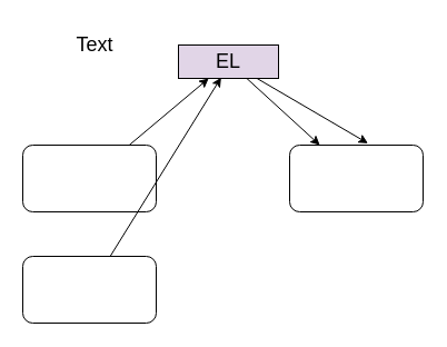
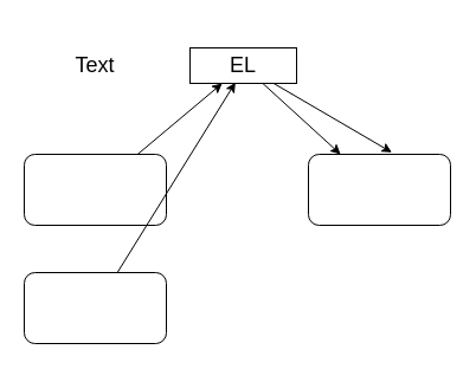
  <mxCell id="0" />
  <mxCell id="1" parent="0" />
  <mxCell id="2" style="edgeStyle=none;html=1;fontSize=18;" edge="1" parent="1" source="4" target="9"><mxGeometry relative="1" as="geometry" /></mxCell>
  <mxCell id="3" style="edgeStyle=none;html=1;entryX=0.587;entryY=-0.027;entryDx=0;entryDy=0;entryPerimeter=0;fontSize=18;" edge="1" parent="1" source="4" target="9"><mxGeometry relative="1" as="geometry" /></mxCell>
- <mxCell id="4" value="EL" style="rounded=0;whiteSpace=wrap;html=1;fontSize=18;fillColor=#e1d5e7;" vertex="1" parent="1"><mxGeometry x="160" y="40" width="90" height="30" as="geometry" /></mxCell>
+ <mxCell id="4" value="EL" style="rounded=0;whiteSpace=wrap;html=1;fontSize=18;" vertex="1" parent="1"><mxGeometry x="160" y="40" width="90" height="30" as="geometry" /></mxCell>
  <mxCell id="5" style="edgeStyle=none;html=1;fontSize=18;" edge="1" parent="1" source="6" target="4"><mxGeometry relative="1" as="geometry" /></mxCell>
  <mxCell id="6" value="" style="rounded=1;whiteSpace=wrap;html=1;fontSize=18;fontStyle=1" vertex="1" parent="1"><mxGeometry x="20" y="130" width="120" height="60" as="geometry" /></mxCell>
  <mxCell id="7" style="edgeStyle=none;html=1;entryX=0.426;entryY=0.975;entryDx=0;entryDy=0;entryPerimeter=0;fontSize=18;" edge="1" parent="1" source="8" target="4"><mxGeometry relative="1" as="geometry" /></mxCell>
  <mxCell id="8" value="" style="rounded=1;whiteSpace=wrap;html=1;fontSize=18;fontStyle=1" vertex="1" parent="1"><mxGeometry x="20" y="230" width="120" height="60" as="geometry" /></mxCell>
  <mxCell id="9" value="" style="rounded=1;whiteSpace=wrap;html=1;fontSize=18;fontStyle=1" vertex="1" parent="1"><mxGeometry x="260" y="130" width="120" height="60" as="geometry" /></mxCell>
- <mxCell id="10" value="Text" style="text;html=1;strokeColor=none;fillColor=none;align=center;verticalAlign=middle;whiteSpace=wrap;rounded=0;fontSize=18;" vertex="1" parent="1"><mxGeometry x="55" y="5" width="60" height="70" as="geometry" /></mxCell>
+ <mxCell id="10" value="Text" style="text;html=1;strokeColor=none;fillColor=none;align=center;verticalAlign=middle;whiteSpace=wrap;rounded=0;fontSize=18;" vertex="1" parent="1"><mxGeometry x="50" y="20" width="60" height="70" as="geometry" /></mxCell>
